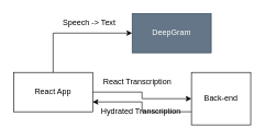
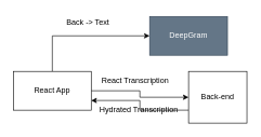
  <mxCell id="0" />
  <mxCell id="1" parent="0" />
  <mxCell id="2" style="edgeStyle=orthogonalEdgeStyle;rounded=0;orthogonalLoop=1;jettySize=auto;html=1;exitX=1;exitY=0.5;exitDx=0;exitDy=0;" edge="1" parent="1" source="4" target="7"><mxGeometry relative="1" as="geometry" /></mxCell>
  <mxCell id="3" style="edgeStyle=orthogonalEdgeStyle;rounded=0;orthogonalLoop=1;jettySize=auto;html=1;exitX=0.5;exitY=0;exitDx=0;exitDy=0;entryX=0;entryY=0.5;entryDx=0;entryDy=0;" edge="1" parent="1" source="4" target="5"><mxGeometry relative="1" as="geometry" /></mxCell>
  <mxCell id="4" value="React App" style="rounded=0;whiteSpace=wrap;html=1;" vertex="1" parent="1"><mxGeometry x="20" y="110" width="120" height="60" as="geometry" /></mxCell>
- <mxCell id="5" value="DeepGram" style="rounded=0;whiteSpace=wrap;html=1;fillColor=#647687;strokeColor=#314354;fontColor=#ffffff;" vertex="1" parent="1"><mxGeometry x="200" y="20" width="120" height="60" as="geometry" /></mxCell>
+ <mxCell id="5" value="DeepGram" style="rounded=0;whiteSpace=wrap;html=1;fillColor=#647687;strokeColor=#314354;fontColor=#ffffff;" vertex="1" parent="1"><mxGeometry x="230" y="25" width="120" height="60" as="geometry" /></mxCell>
  <mxCell id="6" style="edgeStyle=orthogonalEdgeStyle;rounded=0;orthogonalLoop=1;jettySize=auto;html=1;exitX=0;exitY=0.75;exitDx=0;exitDy=0;entryX=1;entryY=0.75;entryDx=0;entryDy=0;" edge="1" parent="1" source="7" target="4"><mxGeometry relative="1" as="geometry" /></mxCell>
  <mxCell id="7" value="Back-end" style="rounded=0;whiteSpace=wrap;html=1;" vertex="1" parent="1"><mxGeometry x="290" y="110" width="90" height="80" as="geometry" /></mxCell>
- <mxCell id="8" value="Speech -&amp;gt; Text" style="text;html=1;align=center;verticalAlign=middle;whiteSpace=wrap;rounded=0;" vertex="1" parent="1"><mxGeometry x="90" y="20" width="90" height="30" as="geometry" /></mxCell>
+ <mxCell id="8" value="Back -&amp;gt; Text" style="text;html=1;align=center;verticalAlign=middle;whiteSpace=wrap;rounded=0;" vertex="1" parent="1"><mxGeometry x="90" y="20" width="90" height="30" as="geometry" /></mxCell>
  <mxCell id="9" value="React Transcription" style="text;html=1;align=center;verticalAlign=middle;whiteSpace=wrap;rounded=0;" vertex="1" parent="1"><mxGeometry x="153" y="110" width="110" height="30" as="geometry" /></mxCell>
  <mxCell id="10" value="Hydrated Transcription" style="text;html=1;align=center;verticalAlign=middle;resizable=0;points=[];autosize=1;strokeColor=none;fillColor=none;" vertex="1" parent="1"><mxGeometry x="143" y="155" width="140" height="30" as="geometry" /></mxCell>
